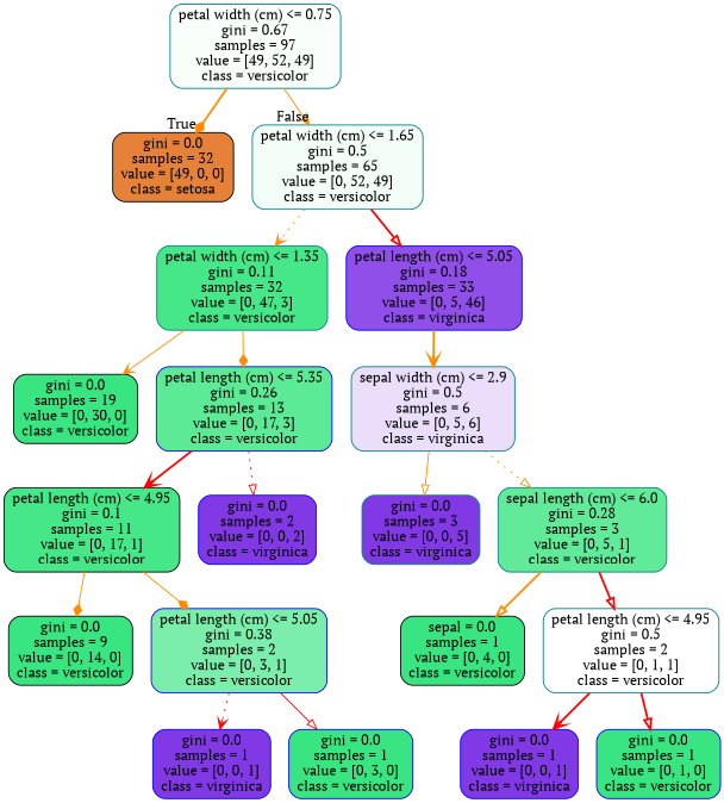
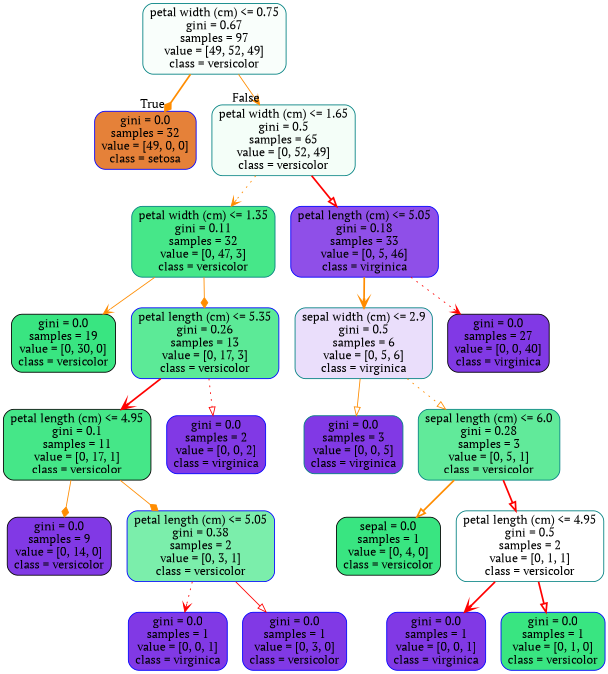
  digraph {
    fontname="PT Serif"
    node [color=blue fillcolor="#39e581" fontname="PT Serif" shape=box style="filled, rounded"]
    edge [arrowhead=vee color=darkorange fontname="PT Serif" style=bold]
    n1 [color=teal fillcolor="#f9fefb" label="petal width (cm) <= 0.75\ngini = 0.67\nsamples = 97\nvalue = [49, 52, 49]\nclass = versicolor"]
-   n2 [color=black fillcolor="#e58139" label="gini = 0.0\nsamples = 32\nvalue = [49, 0, 0]\nclass = setosa"]
+   n2 [fillcolor="#e58139" label="gini = 0.0\nsamples = 32\nvalue = [49, 0, 0]\nclass = setosa"]
    n3 [color=teal fillcolor="#f4fef8" label="petal width (cm) <= 1.65\ngini = 0.5\nsamples = 65\nvalue = [0, 52, 49]\nclass = versicolor"]
    n4 [color=teal fillcolor="#46e789" label="petal width (cm) <= 1.35\ngini = 0.11\nsamples = 32\nvalue = [0, 47, 3]\nclass = versicolor"]
    n5 [fillcolor="#8f4fe8" label="petal length (cm) <= 5.05\ngini = 0.18\nsamples = 33\nvalue = [0, 5, 46]\nclass = virginica"]
    n6 [color=black label="gini = 0.0\nsamples = 19\nvalue = [0, 30, 0]\nclass = versicolor"]
    n7 [fillcolor="#5cea97" label="petal length (cm) <= 5.35\ngini = 0.26\nsamples = 13\nvalue = [0, 17, 3]\nclass = versicolor"]
    n8 [color=teal fillcolor="#eadefb" label="sepal width (cm) <= 2.9\ngini = 0.5\nsamples = 6\nvalue = [0, 5, 6]\nclass = virginica"]
+   n9 [color=black fillcolor="#8139e5" label="gini = 0.0\nsamples = 27\nvalue = [0, 0, 40]\nclass = virginica"]
    n10 [color=black fillcolor="#45e788" label="petal length (cm) <= 4.95\ngini = 0.1\nsamples = 11\nvalue = [0, 17, 1]\nclass = versicolor"]
    n11 [fillcolor="#8139e5" label="gini = 0.0\nsamples = 2\nvalue = [0, 0, 2]\nclass = virginica"]
-   n12 [color=black label="gini = 0.0\nsamples = 9\nvalue = [0, 14, 0]\nclass = versicolor"]
+   n12 [color=black fillcolor="#8139e5" label="gini = 0.0\nsamples = 9\nvalue = [0, 14, 0]\nclass = versicolor"]
    n13 [fillcolor="#7beeab" label="petal length (cm) <= 5.05\ngini = 0.38\nsamples = 2\nvalue = [0, 3, 1]\nclass = versicolor"]
    n14 [fillcolor="#8139e5" label="gini = 0.0\nsamples = 1\nvalue = [0, 0, 1]\nclass = virginica"]
-   n15 [label="gini = 0.0\nsamples = 1\nvalue = [0, 3, 0]\nclass = versicolor"]
+   n15 [fillcolor="#8139e5" label="gini = 0.0\nsamples = 1\nvalue = [0, 3, 0]\nclass = versicolor"]
    n16 [color=teal fillcolor="#8139e5" label="gini = 0.0\nsamples = 3\nvalue = [0, 0, 5]\nclass = virginica"]
    n17 [color=teal fillcolor="#61ea9a" label="sepal length (cm) <= 6.0\ngini = 0.28\nsamples = 3\nvalue = [0, 5, 1]\nclass = versicolor"]
    n18 [color=black label="sepal = 0.0\nsamples = 1\nvalue = [0, 4, 0]\nclass = versicolor"]
    n19 [color=teal fillcolor="#ffffff" label="petal length (cm) <= 4.95\ngini = 0.5\nsamples = 2\nvalue = [0, 1, 1]\nclass = versicolor"]
    n20 [fillcolor="#8139e5" label="gini = 0.0\nsamples = 1\nvalue = [0, 0, 1]\nclass = virginica"]
    n21 [label="gini = 0.0\nsamples = 1\nvalue = [0, 1, 0]\nclass = versicolor"]
    n1 -> n2 [arrowhead=diamond headlabel=True labelangle=45 labeldistance=2.5]
    n1 -> n3 [headlabel=False labelangle=-45 labeldistance=2.5 style=solid]
    n3 -> n4 [style=dotted]
    n3 -> n5 [arrowhead=onormal color=red]
    n4 -> n6 [style=solid]
    n4 -> n7 [arrowhead=diamond style=solid]
    n5 -> n8
+   n5 -> n9 [color=red style=dotted]
    n7 -> n10 [color=red]
    n7 -> n11 [arrowhead=onormal color=red style=dotted]
    n8 -> n16 [arrowhead=onormal style=solid]
    n8 -> n17 [arrowhead=onormal style=dotted]
    n10 -> n12 [arrowhead=diamond style=solid]
    n10 -> n13 [arrowhead=diamond style=solid]
    n13 -> n14 [color=red style=dotted]
    n13 -> n15 [arrowhead=onormal color=red style=solid]
    n17 -> n18 [arrowhead=onormal]
    n17 -> n19 [arrowhead=onormal color=red]
    n19 -> n20 [color=red]
    n19 -> n21 [arrowhead=onormal color=red]
  }
